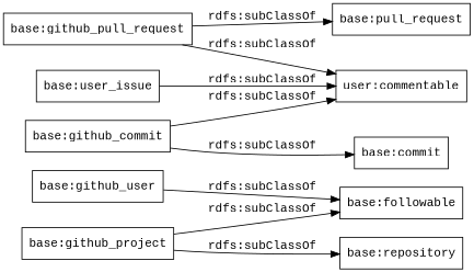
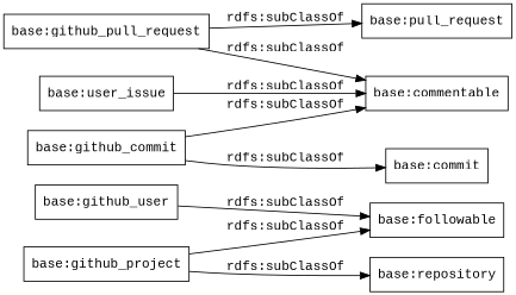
  digraph {
    fontname="Liberation Mono"
    rankdir=LR
    node [color=black fontname="Liberation Mono" shape=rectangle]
    edge [fontname="Liberation Mono"]
    "base:github_user"
    "base:followable"
    n3 [label="base:user_issue"]
-   "base:commentable" [label="user:commentable"]
+   "base:commentable"
    "base:github_project"
    "base:repository"
    "base:github_pull_request"
    "base:pull_request"
    "base:github_commit"
    "base:commit"
    "base:github_user" -> "base:followable" [label="rdfs:subClassOf"]
    n3 -> "base:commentable" [label="rdfs:subClassOf"]
    "base:github_project" -> "base:followable" [label="rdfs:subClassOf"]
    "base:github_project" -> "base:repository" [label="rdfs:subClassOf"]
    "base:github_pull_request" -> "base:commentable" [label="rdfs:subClassOf"]
    "base:github_pull_request" -> "base:pull_request" [label="rdfs:subClassOf"]
    "base:github_commit" -> "base:commentable" [label="rdfs:subClassOf"]
    "base:github_commit" -> "base:commit" [label="rdfs:subClassOf"]
  }
